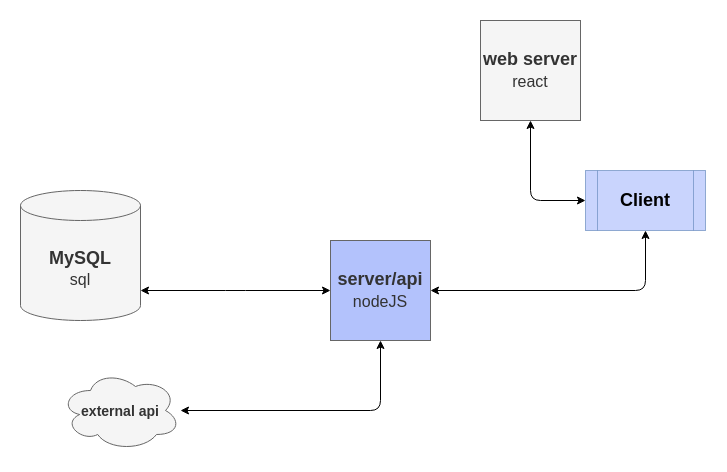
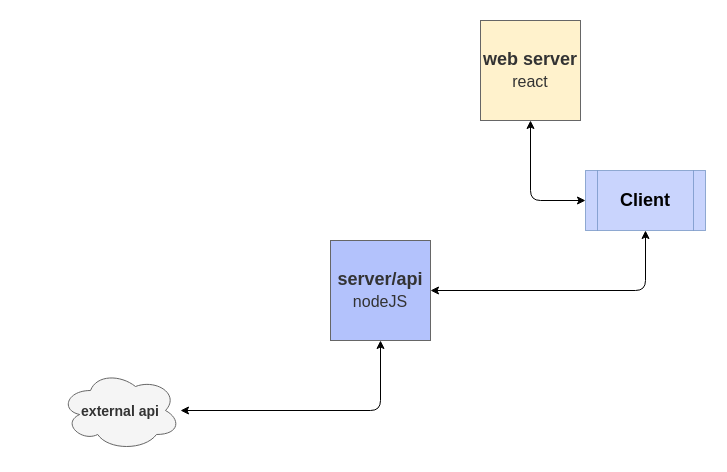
  <mxCell id="0" />
  <mxCell id="1" parent="0" />
- <mxCell id="2" value="&lt;font style=&quot;&quot;&gt;&lt;b style=&quot;font-size: 18px;&quot;&gt;MySQL&lt;/b&gt;&lt;br&gt;&lt;font size=&quot;3&quot;&gt;sql&lt;/font&gt;&lt;br&gt;&lt;/font&gt;" style="shape=cylinder3;whiteSpace=wrap;html=1;boundedLbl=1;backgroundOutline=1;size=15;fillColor=#f5f5f5;fontColor=#333333;strokeColor=#666666;" vertex="1" parent="1"><mxGeometry x="20" y="190" width="120" height="130" as="geometry" /></mxCell>
- <mxCell id="3" value="&lt;b&gt;web server&lt;/b&gt;&lt;br&gt;&lt;font size=&quot;3&quot;&gt;react&lt;/font&gt;" style="whiteSpace=wrap;html=1;aspect=fixed;fontSize=18;fillColor=#f5f5f5;fontColor=#333333;strokeColor=#666666;" vertex="1" parent="1"><mxGeometry x="480" y="20" width="100" height="100" as="geometry" /></mxCell>
+ <mxCell id="3" value="&lt;b&gt;web server&lt;/b&gt;&lt;br&gt;&lt;font size=&quot;3&quot;&gt;react&lt;/font&gt;" style="whiteSpace=wrap;html=1;aspect=fixed;fontSize=18;fillColor=#fff2cc;fontColor=#333333;strokeColor=#666666;" vertex="1" parent="1"><mxGeometry x="480" y="20" width="100" height="100" as="geometry" /></mxCell>
  <mxCell id="4" style="edgeStyle=elbowEdgeStyle;elbow=vertical;html=1;exitX=0.5;exitY=1;exitDx=0;exitDy=0;fontSize=18;fontColor=#000000;startArrow=classic;startFill=1;" edge="1" parent="1" source="6" target="10"><mxGeometry relative="1" as="geometry"><Array as="points"><mxPoint x="500" y="290" /></Array></mxGeometry></mxCell>
  <mxCell id="5" style="edgeStyle=elbowEdgeStyle;elbow=vertical;html=1;exitX=0;exitY=0.5;exitDx=0;exitDy=0;entryX=0.5;entryY=1;entryDx=0;entryDy=0;fontSize=14;fontColor=#000000;startArrow=classic;startFill=1;" edge="1" parent="1" source="6" target="3"><mxGeometry relative="1" as="geometry"><Array as="points"><mxPoint x="580" y="200" /></Array></mxGeometry></mxCell>
  <mxCell id="6" value="&lt;font color=&quot;#000000&quot;&gt;&lt;b&gt;Client&lt;/b&gt;&lt;/font&gt;" style="shape=process;whiteSpace=wrap;html=1;backgroundOutline=1;fontSize=18;fillColor=#B3C2FC;strokeColor=#6c8ebf;opacity=70;" vertex="1" parent="1"><mxGeometry x="585" y="170" width="120" height="60" as="geometry" /></mxCell>
  <mxCell id="7" value="" style="shape=waypoint;sketch=0;size=6;pointerEvents=1;points=[];fillColor=#f5f5f5;resizable=0;rotatable=0;perimeter=centerPerimeter;snapToPoint=1;fontSize=18;strokeColor=#666666;fontColor=#333333;" vertex="1" parent="1"><mxGeometry x="370" y="260" width="20" height="20" as="geometry" /></mxCell>
  <mxCell id="8" style="edgeStyle=elbowEdgeStyle;elbow=vertical;html=1;exitX=0.5;exitY=1;exitDx=0;exitDy=0;fontSize=14;fontColor=#000000;startArrow=classic;startFill=1;" edge="1" parent="1" source="10" target="11"><mxGeometry relative="1" as="geometry"><Array as="points"><mxPoint x="220" y="410" /></Array></mxGeometry></mxCell>
- <mxCell id="9" style="edgeStyle=elbowEdgeStyle;elbow=vertical;html=1;exitX=0;exitY=0.5;exitDx=0;exitDy=0;fontSize=14;fontColor=#000000;startArrow=classic;startFill=1;" edge="1" parent="1" source="10" target="2"><mxGeometry relative="1" as="geometry" /></mxCell>
  <mxCell id="10" value="&lt;b&gt;server/api&lt;/b&gt;&lt;br&gt;&lt;font size=&quot;3&quot;&gt;nodeJS&lt;/font&gt;" style="whiteSpace=wrap;html=1;aspect=fixed;fontSize=18;fillColor=#b3c2fc;fontColor=#333333;strokeColor=#666666;" vertex="1" parent="1"><mxGeometry x="330" y="240" width="100" height="100" as="geometry" /></mxCell>
  <mxCell id="11" value="&lt;b&gt;&lt;font style=&quot;font-size: 14px;&quot;&gt;external api&lt;/font&gt;&lt;/b&gt;" style="ellipse;shape=cloud;whiteSpace=wrap;html=1;fontSize=18;fontColor=#333333;fillColor=#f5f5f5;strokeColor=#666666;" vertex="1" parent="1"><mxGeometry x="60" y="370" width="120" height="80" as="geometry" /></mxCell>
